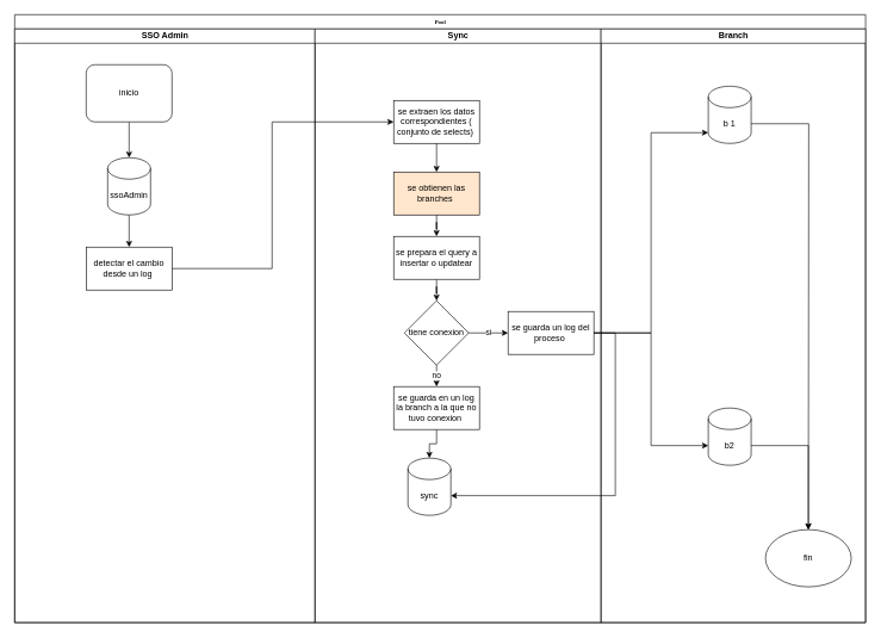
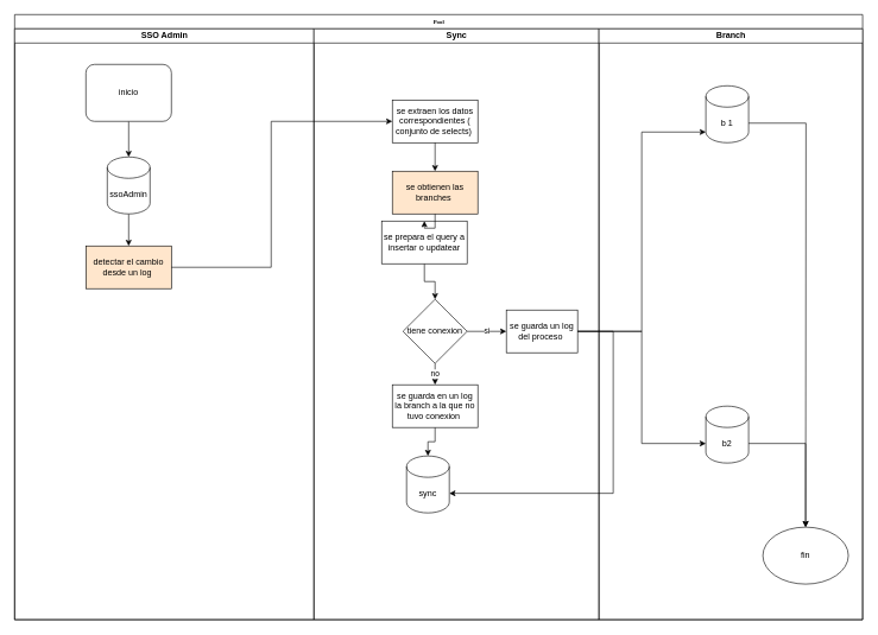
  <mxCell id="0" />
  <mxCell id="1" parent="0" />
  <mxCell id="2" value="Pool" style="swimlane;html=1;childLayout=stackLayout;startSize=20;rounded=0;shadow=0;labelBackgroundColor=none;strokeWidth=1;fontFamily=Verdana;fontSize=8;align=center;" parent="1" vertex="1"><mxGeometry x="20" y="20" width="1190" height="850" as="geometry" /></mxCell>
  <mxCell id="3" value="SSO Admin" style="swimlane;html=1;startSize=20;" parent="2" vertex="1"><mxGeometry y="20" width="420" height="830" as="geometry" /></mxCell>
  <mxCell id="4" style="edgeStyle=orthogonalEdgeStyle;rounded=0;orthogonalLoop=1;jettySize=auto;html=1;exitX=0.5;exitY=1;exitDx=0;exitDy=0;" edge="1" parent="3" source="5" target="7"><mxGeometry relative="1" as="geometry" /></mxCell>
  <mxCell id="5" value="inicio" style="whiteSpace=wrap;html=1;rounded=1;" vertex="1" parent="3"><mxGeometry x="100" y="50" width="120" height="80" as="geometry" /></mxCell>
  <mxCell id="6" value="" style="edgeStyle=orthogonalEdgeStyle;rounded=0;orthogonalLoop=1;jettySize=auto;html=1;" edge="1" parent="3" source="7" target="8"><mxGeometry relative="1" as="geometry" /></mxCell>
  <mxCell id="7" value="ssoAdmin" style="shape=cylinder3;whiteSpace=wrap;html=1;boundedLbl=1;backgroundOutline=1;size=15;" vertex="1" parent="3"><mxGeometry x="130" y="180" width="60" height="80" as="geometry" /></mxCell>
- <mxCell id="8" value="detectar el cambio desde un log&amp;nbsp;" style="whiteSpace=wrap;html=1;" vertex="1" parent="3"><mxGeometry x="100" y="305" width="120" height="60" as="geometry" /></mxCell>
+ <mxCell id="8" value="detectar el cambio desde un log&amp;nbsp;" style="whiteSpace=wrap;html=1;fillColor=#ffe6cc;" vertex="1" parent="3"><mxGeometry x="100" y="305" width="120" height="60" as="geometry" /></mxCell>
  <mxCell id="9" value="Sync" style="swimlane;html=1;startSize=20;" parent="2" vertex="1"><mxGeometry x="420" y="20" width="400" height="830" as="geometry" /></mxCell>
  <mxCell id="10" value="sync" style="shape=cylinder3;whiteSpace=wrap;html=1;boundedLbl=1;backgroundOutline=1;size=15;" vertex="1" parent="9"><mxGeometry x="130" y="600" width="60" height="80" as="geometry" /></mxCell>
  <mxCell id="11" value="se obtienen las branches&amp;nbsp;" style="whiteSpace=wrap;html=1;fillColor=#ffe6cc;" vertex="1" parent="9"><mxGeometry x="110" y="200" width="120" height="60" as="geometry" /></mxCell>
  <mxCell id="12" value="se extraen los datos correspondientes ( conjunto de selects)&amp;nbsp;" style="whiteSpace=wrap;html=1;" vertex="1" parent="9"><mxGeometry x="110" y="100" width="120" height="60" as="geometry" /></mxCell>
  <mxCell id="13" value="" style="edgeStyle=orthogonalEdgeStyle;rounded=0;orthogonalLoop=1;jettySize=auto;html=1;" edge="1" parent="9" source="12" target="11"><mxGeometry relative="1" as="geometry"><Array as="points" /></mxGeometry></mxCell>
  <mxCell id="14" value="no" style="edgeStyle=orthogonalEdgeStyle;rounded=0;orthogonalLoop=1;jettySize=auto;html=1;" edge="1" parent="9" source="15" target="17"><mxGeometry relative="1" as="geometry" /></mxCell>
  <mxCell id="15" value="tiene conexion" style="rhombus;whiteSpace=wrap;html=1;" vertex="1" parent="9"><mxGeometry x="125" y="380" width="90" height="90" as="geometry" /></mxCell>
  <mxCell id="16" style="edgeStyle=orthogonalEdgeStyle;rounded=0;orthogonalLoop=1;jettySize=auto;html=1;" edge="1" parent="9" source="17" target="10"><mxGeometry relative="1" as="geometry" /></mxCell>
  <mxCell id="17" value="se guarda en un log la branch a la que no tuvo conexion&amp;nbsp;" style="whiteSpace=wrap;html=1;" vertex="1" parent="9"><mxGeometry x="110" y="500" width="120" height="60" as="geometry" /></mxCell>
  <mxCell id="18" style="edgeStyle=orthogonalEdgeStyle;rounded=0;orthogonalLoop=1;jettySize=auto;html=1;" edge="1" parent="9" source="19" target="15"><mxGeometry relative="1" as="geometry" /></mxCell>
- <mxCell id="19" value="se prepara el query a insertar o updatear" style="whiteSpace=wrap;html=1;" vertex="1" parent="9"><mxGeometry x="110" y="290" width="120" height="60" as="geometry" /></mxCell>
+ <mxCell id="19" value="se prepara el query a insertar o updatear" style="whiteSpace=wrap;html=1;" vertex="1" parent="9"><mxGeometry x="95" y="270" width="120" height="60" as="geometry" /></mxCell>
  <mxCell id="20" value="" style="edgeStyle=orthogonalEdgeStyle;rounded=0;orthogonalLoop=1;jettySize=auto;html=1;" edge="1" parent="9" source="11" target="19"><mxGeometry relative="1" as="geometry" /></mxCell>
- <mxCell id="21" value="se guarda un log del proceso&amp;nbsp;" style="whiteSpace=wrap;html=1;" vertex="1" parent="9"><mxGeometry x="270" y="395" width="120" height="60" as="geometry" /></mxCell>
+ <mxCell id="21" value="se guarda un log del proceso&amp;nbsp;" style="whiteSpace=wrap;html=1;" vertex="1" parent="9"><mxGeometry x="270" y="395" width="100" height="60" as="geometry" /></mxCell>
  <mxCell id="22" style="edgeStyle=orthogonalEdgeStyle;rounded=0;orthogonalLoop=1;jettySize=auto;html=1;entryX=1;entryY=0;entryDx=0;entryDy=52.5;entryPerimeter=0;" edge="1" parent="9" source="21" target="10"><mxGeometry relative="1" as="geometry"><Array as="points"><mxPoint x="420" y="653" /></Array></mxGeometry></mxCell>
  <mxCell id="23" value="si" style="edgeStyle=orthogonalEdgeStyle;rounded=0;orthogonalLoop=1;jettySize=auto;html=1;" edge="1" parent="9" source="15" target="21"><mxGeometry relative="1" as="geometry" /></mxCell>
  <mxCell id="24" value="Branch" style="swimlane;html=1;startSize=20;" parent="2" vertex="1"><mxGeometry x="820" y="20" width="370" height="830" as="geometry" /></mxCell>
  <mxCell id="25" value="b 1" style="shape=cylinder3;whiteSpace=wrap;html=1;boundedLbl=1;backgroundOutline=1;size=15;" vertex="1" parent="24"><mxGeometry x="150" y="80" width="60" height="80" as="geometry" /></mxCell>
  <mxCell id="26" value="b2" style="shape=cylinder3;whiteSpace=wrap;html=1;boundedLbl=1;backgroundOutline=1;size=15;" vertex="1" parent="24"><mxGeometry x="150" y="530" width="60" height="80" as="geometry" /></mxCell>
  <mxCell id="27" value="" style="edgeStyle=orthogonalEdgeStyle;rounded=0;orthogonalLoop=1;jettySize=auto;html=1;" edge="1" parent="2" source="8" target="12"><mxGeometry relative="1" as="geometry"><Array as="points"><mxPoint x="360" y="355" /><mxPoint x="360" y="150" /></Array></mxGeometry></mxCell>
  <mxCell id="28" style="edgeStyle=orthogonalEdgeStyle;rounded=0;orthogonalLoop=1;jettySize=auto;html=1;entryX=0;entryY=0;entryDx=0;entryDy=52.5;entryPerimeter=0;" edge="1" parent="2" source="21" target="26"><mxGeometry relative="1" as="geometry" /></mxCell>
  <mxCell id="29" style="edgeStyle=orthogonalEdgeStyle;rounded=0;orthogonalLoop=1;jettySize=auto;html=1;entryX=0;entryY=1;entryDx=0;entryDy=-15;entryPerimeter=0;" edge="1" parent="2" source="21" target="25"><mxGeometry relative="1" as="geometry" /></mxCell>
  <mxCell id="30" style="edgeStyle=orthogonalEdgeStyle;rounded=0;orthogonalLoop=1;jettySize=auto;html=1;exitX=1;exitY=0;exitDx=0;exitDy=52.5;exitPerimeter=0;" edge="1" parent="1" source="25"><mxGeometry relative="1" as="geometry"><mxPoint x="1130" y="740" as="targetPoint" /></mxGeometry></mxCell>
  <mxCell id="31" style="edgeStyle=orthogonalEdgeStyle;rounded=0;orthogonalLoop=1;jettySize=auto;html=1;exitX=1;exitY=0;exitDx=0;exitDy=52.5;exitPerimeter=0;" edge="1" parent="1" source="26" target="32"><mxGeometry relative="1" as="geometry"><mxPoint x="1130" y="623" as="targetPoint" /></mxGeometry></mxCell>
  <mxCell id="32" value="fin" style="ellipse;whiteSpace=wrap;html=1;" vertex="1" parent="1"><mxGeometry x="1070" y="740" width="120" height="80" as="geometry" /></mxCell>
